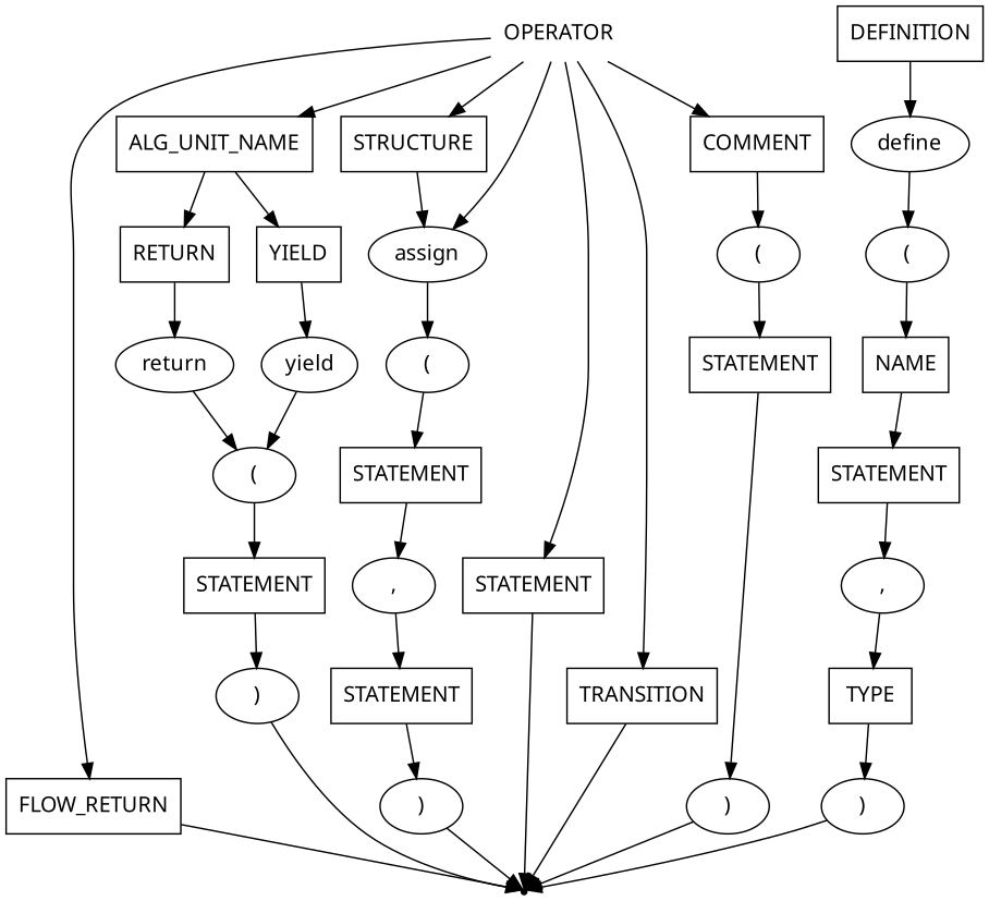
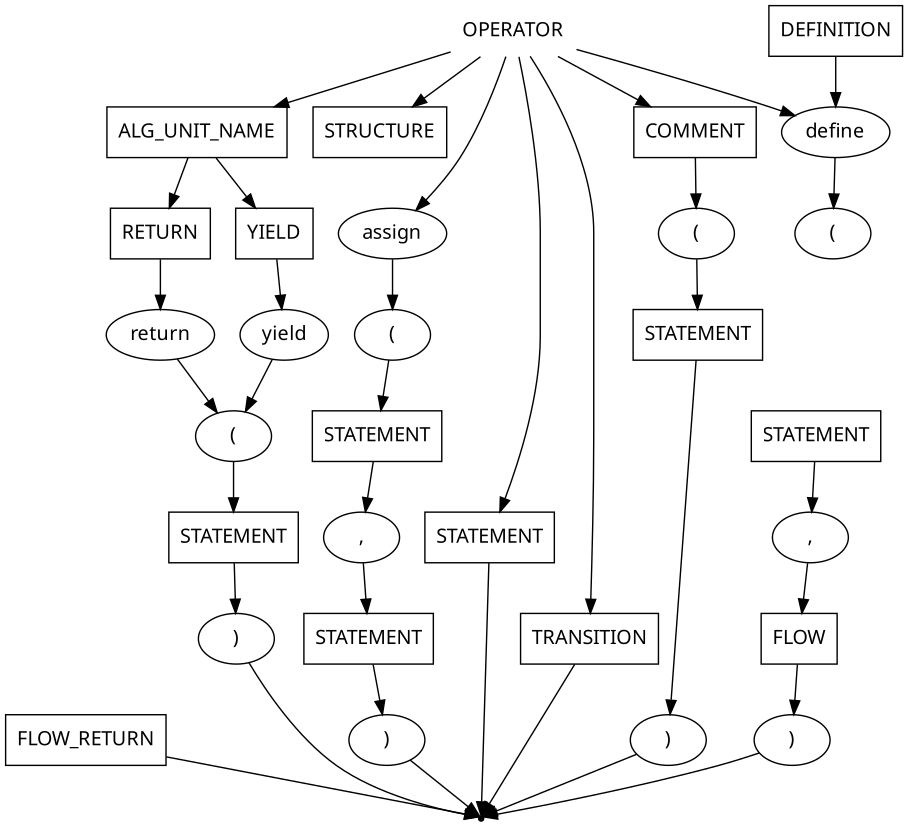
  digraph {
    fontname="Noto Sans"
    node [fontname="Noto Sans" shape=box]
    edge [fontname="Noto Sans"]
    n1 [label=OPERATOR shape=plaintext]
    n2 [label=FLOW_RETURN]
    n3 [label=ALG_UNIT_NAME]
    n4 [label=STRUCTURE]
    n5 [label=STATEMENT]
    n6 [label=TRANSITION]
    n7 [label=COMMENT]
    n8 [label=assign shape=oval]
    end [shape=point]
    n10 [label=RETURN]
    n11 [label=YIELD]
    n12 [label=DEFINITION]
    n13 [label=define shape=oval]
    n14 [label="(" shape=oval]
    n15 [label=return shape=oval]
    n16 [label=yield shape=oval]
    n17 [label="(" shape=oval]
    n18 [label="(" shape=oval]
    n19 [label=STATEMENT]
    n20 [label=")" shape=oval]
-   n21 [label=NAME]
    n22 [label=STATEMENT]
    n23 [label="," shape=oval]
-   n24 [label=TYPE]
+   n24 [label=FLOW]
    n25 [label=")" shape=oval]
    n26 [label=STATEMENT]
    n27 [label="," shape=oval]
    n28 [label=STATEMENT]
    n29 [label=")" shape=oval]
    n30 [label="(" shape=oval]
    n31 [label=STATEMENT]
    n32 [label=")" shape=oval]
-   n1 -> n2
+   n1 -> n13
    n1 -> n3
    n1 -> n4
    n1 -> n5
    n1 -> n6
    n1 -> n7
    n1 -> n8
    n2 -> end
    n3 -> n10
    n3 -> n11
-   n4 -> n8
    n5 -> end
    n6 -> end
    n7 -> n14
    n8 -> n17
    n10 -> n15
    n11 -> n16
    n12 -> n13
    n13 -> n18
    n14 -> n19
    n15 -> n30
    n16 -> n30
    n17 -> n26
-   n18 -> n21
    n19 -> n20
    n20 -> end
-   n21 -> n22
    n22 -> n23
    n23 -> n24
    n24 -> n25
    n25 -> end
    n26 -> n27
    n27 -> n28
    n28 -> n29
    n29 -> end
    n30 -> n31
    n31 -> n32
    n32 -> end
  }
